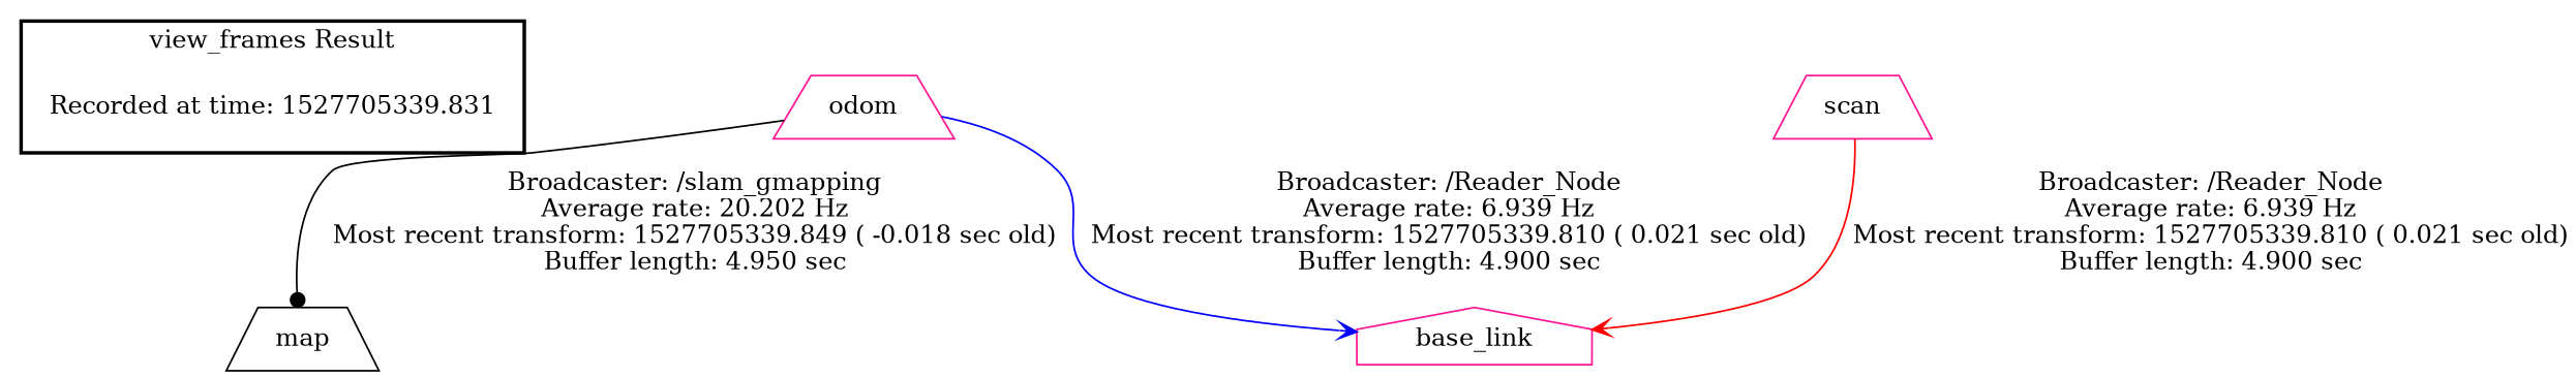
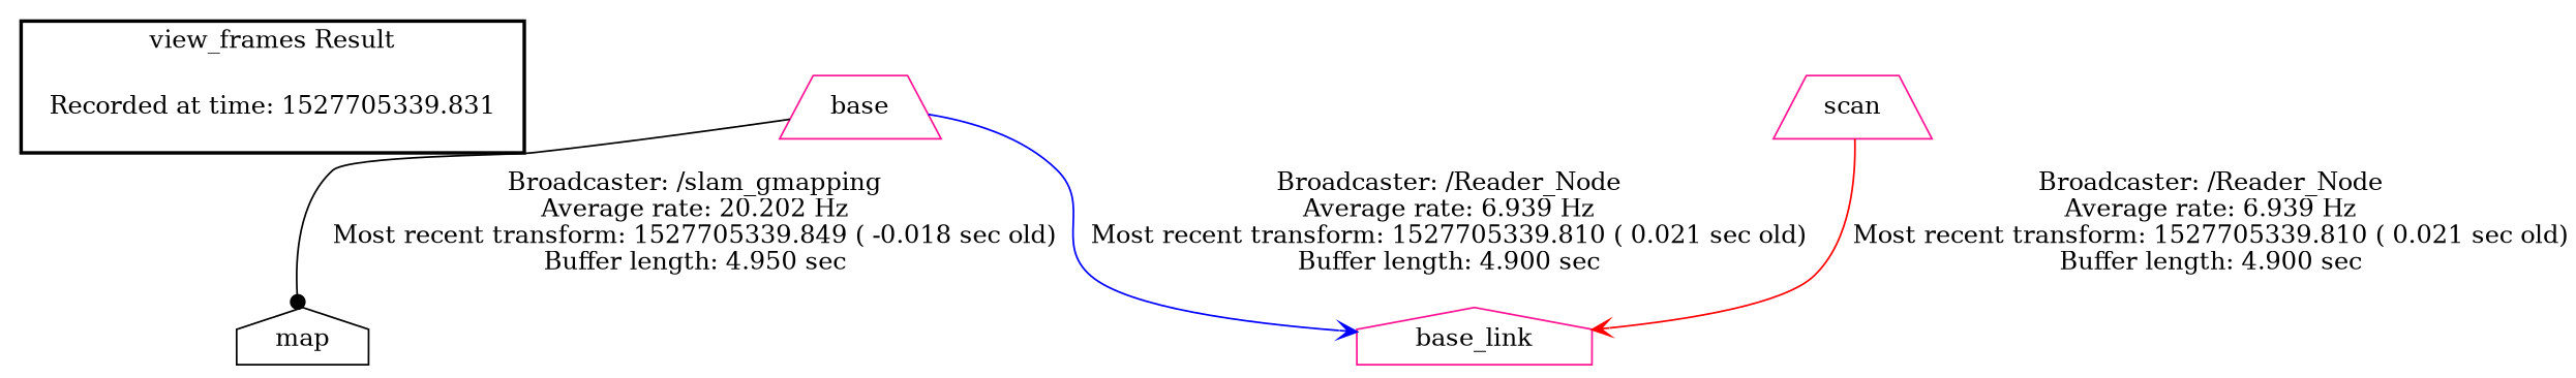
  digraph {
    node [color=deeppink shape=house]
    edge [arrowhead=vee]
    "Recorded at time: 1527705339.831" [shape=plaintext]
-   map [color=black shape=trapezium]
-   odom [shape=trapezium]
+   map [color=black]
+   odom [shape=trapezium label=base]
    base_link
    scan [shape=trapezium]
    subgraph cluster_1 {
      color=black
      label="view_frames Result"
      style=bold
      "Recorded at time: 1527705339.831"
    }
    "Recorded at time: 1527705339.831" -> map [style=invis arrowhead=""]
    odom -> map [arrowhead=dot color=black label="Broadcaster: /slam_gmapping\nAverage rate: 20.202 Hz\nMost recent transform: 1527705339.849 ( -0.018 sec old)\nBuffer length: 4.950 sec\n"]
    odom -> base_link [color=blue label="Broadcaster: /Reader_Node\nAverage rate: 6.939 Hz\nMost recent transform: 1527705339.810 ( 0.021 sec old)\nBuffer length: 4.900 sec\n"]
    scan -> base_link [color=red label="Broadcaster: /Reader_Node\nAverage rate: 6.939 Hz\nMost recent transform: 1527705339.810 ( 0.021 sec old)\nBuffer length: 4.900 sec\n"]
  }
